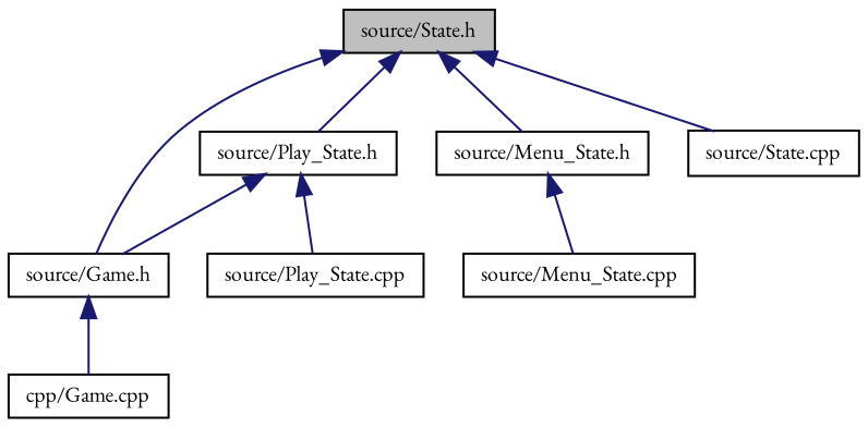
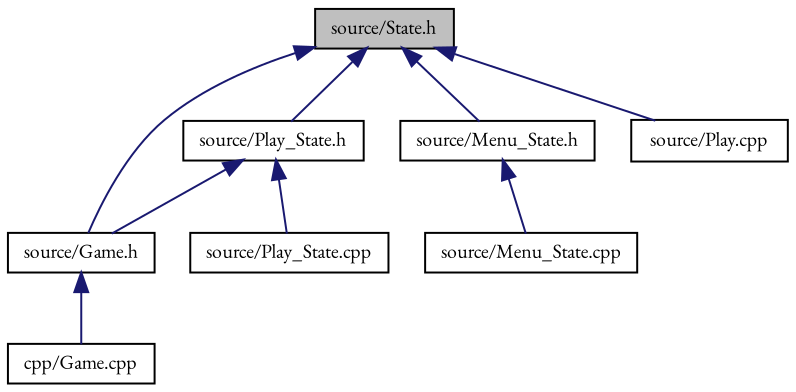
  digraph {
    fontname="EB Garamond"
    node [color=black fillcolor=white fontname="EB Garamond" fontsize=10 shape=record style=filled]
    edge [color=midnightblue dir=back fontname="EB Garamond" fontsize=10 labelfontname=Helvetica labelfontsize=10 style=solid]
    n1 [fillcolor=grey75 fontcolor=black height=0.2 label="source/State.h" width=0.4]
    n2 [height=0.2 label="source/Game.h" width=0.4]
    n3 [height=0.2 label="source/Play_State.h" width=0.4]
    n4 [height=0.2 label="source/Menu_State.h" width=0.4]
-   n5 [height=0.2 label="source/State.cpp" width=0.4]
+   n5 [height=0.2 label="source/Play.cpp" width=0.4]
    n6 [height=0.2 label="cpp/Game.cpp" width=0.4]
    n7 [height=0.2 label="source/Play_State.cpp" width=0.4]
    n8 [height=0.2 label="source/Menu_State.cpp" width=0.4]
    n1 -> n2
    n1 -> n3
    n1 -> n4
    n1 -> n5
    n2 -> n6
    n3 -> n2
    n3 -> n7
    n4 -> n8
  }
